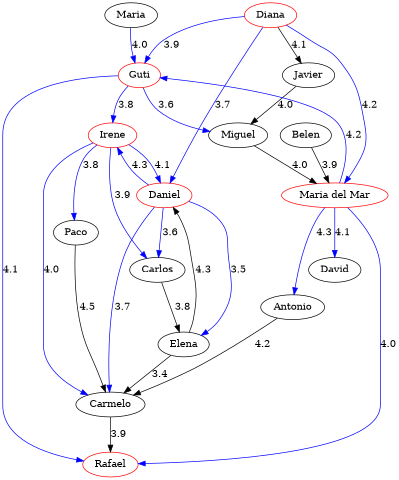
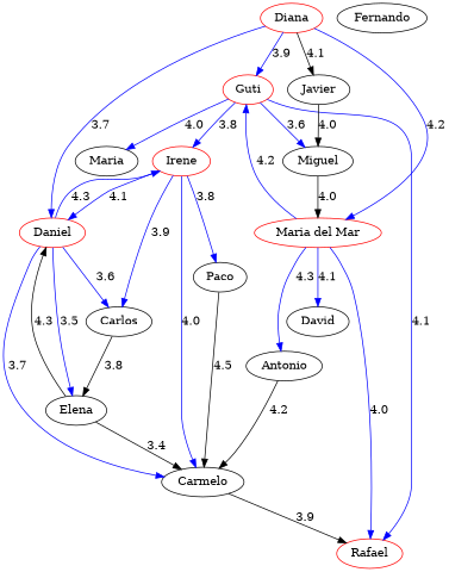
  digraph {
    edge [color=blue]
    n1 [color=red label=Diana]
    n2 [color=red label=Guti]
    n3 [color=red label=Daniel]
    n4 [label=Javier]
    n5 [color=red label="Maria del Mar"]
    n6 [label=Miguel]
    n7 [color=red label=Irene]
    n8 [label=Maria]
    n9 [color=red label=Rafael]
    n10 [label=Carmelo]
    n11 [label=Elena]
    n12 [label=Carlos]
    n13 [label=David]
    n14 [label=Antonio]
    n15 [label=Paco]
-   n16 [label=Belen]
+   n17 [label=Fernando]
    n1 -> n2 [label=3.9]
    n1 -> n3 [label=3.7]
    n1 -> n4 [color=black label=4.1]
    n1 -> n5 [label=4.2]
    n2 -> n6 [label=3.6]
    n2 -> n7 [label=3.8]
-   n8 -> n2 [label=4.0]
+   n2 -> n8 [label=4.0]
    n2 -> n9 [label=4.1]
    n3 -> n7 [label=4.3]
    n3 -> n10 [label=3.7]
    n3 -> n11 [label=3.5]
    n3 -> n12 [label=3.6]
    n4 -> n6 [label=4.0 color=""]
    n5 -> n2 [label=4.2]
    n5 -> n9 [label=4.0]
    n5 -> n13 [label=4.1]
    n5 -> n14 [label=4.3]
    n6 -> n5 [label=4.0 color=""]
    n7 -> n3 [label=4.1]
    n7 -> n10 [label=4.0]
    n7 -> n12 [label=3.9]
    n7 -> n15 [label=3.8]
    n10 -> n9 [label=3.9 color=""]
    n11 -> n3 [label=4.3 color=""]
    n11 -> n10 [label=3.4 color=""]
    n12 -> n11 [label=3.8 color=""]
    n14 -> n10 [label=4.2 color=""]
    n15 -> n10 [label=4.5 color=""]
-   n16 -> n5 [label=3.9 color=""]
  }
